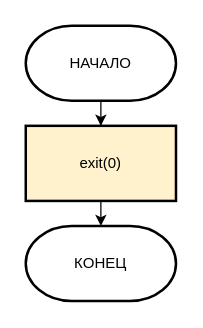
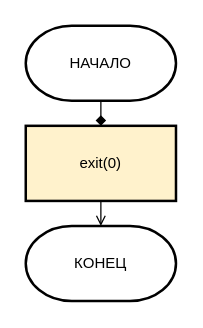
  <mxCell id="0" />
  <mxCell id="1" parent="0" />
- <mxCell id="2" value="" style="edgeStyle=orthogonalEdgeStyle;rounded=0;orthogonalLoop=1;jettySize=auto;html=1;" edge="1" parent="1" source="3" target="5"><mxGeometry relative="1" as="geometry" /></mxCell>
+ <mxCell id="2" value="" style="edgeStyle=orthogonalEdgeStyle;rounded=0;orthogonalLoop=1;jettySize=auto;html=1;endArrow=diamond;" edge="1" parent="1" source="3" target="5"><mxGeometry relative="1" as="geometry" /></mxCell>
  <mxCell id="3" value="НАЧАЛО" style="strokeWidth=2;html=1;shape=mxgraph.flowchart.terminator;whiteSpace=wrap;" vertex="1" parent="1"><mxGeometry y="20" width="120" height="60" as="geometry" x="20" /></mxCell>
- <mxCell id="4" style="edgeStyle=orthogonalEdgeStyle;rounded=0;orthogonalLoop=1;jettySize=auto;html=1;exitX=0.5;exitY=1;exitDx=0;exitDy=0;entryX=0.5;entryY=0;entryDx=0;entryDy=0;entryPerimeter=0;" edge="1" parent="1" source="5" target="6"><mxGeometry relative="1" as="geometry" /></mxCell>
+ <mxCell id="4" style="edgeStyle=orthogonalEdgeStyle;rounded=0;orthogonalLoop=1;jettySize=auto;html=1;exitX=0.5;exitY=1;exitDx=0;exitDy=0;entryX=0.5;entryY=0;entryDx=0;entryDy=0;entryPerimeter=0;endArrow=open;" edge="1" parent="1" source="5" target="6"><mxGeometry relative="1" as="geometry" /></mxCell>
  <mxCell id="5" value="exit(0)" style="whiteSpace=wrap;html=1;strokeWidth=2;fillColor=#fff2cc;" vertex="1" parent="1"><mxGeometry y="100" width="120" height="60" as="geometry" x="20" /></mxCell>
  <mxCell id="6" value="КОНЕЦ" style="strokeWidth=2;html=1;shape=mxgraph.flowchart.terminator;whiteSpace=wrap;" vertex="1" parent="1"><mxGeometry y="180" width="120" height="60" as="geometry" x="20" /></mxCell>
